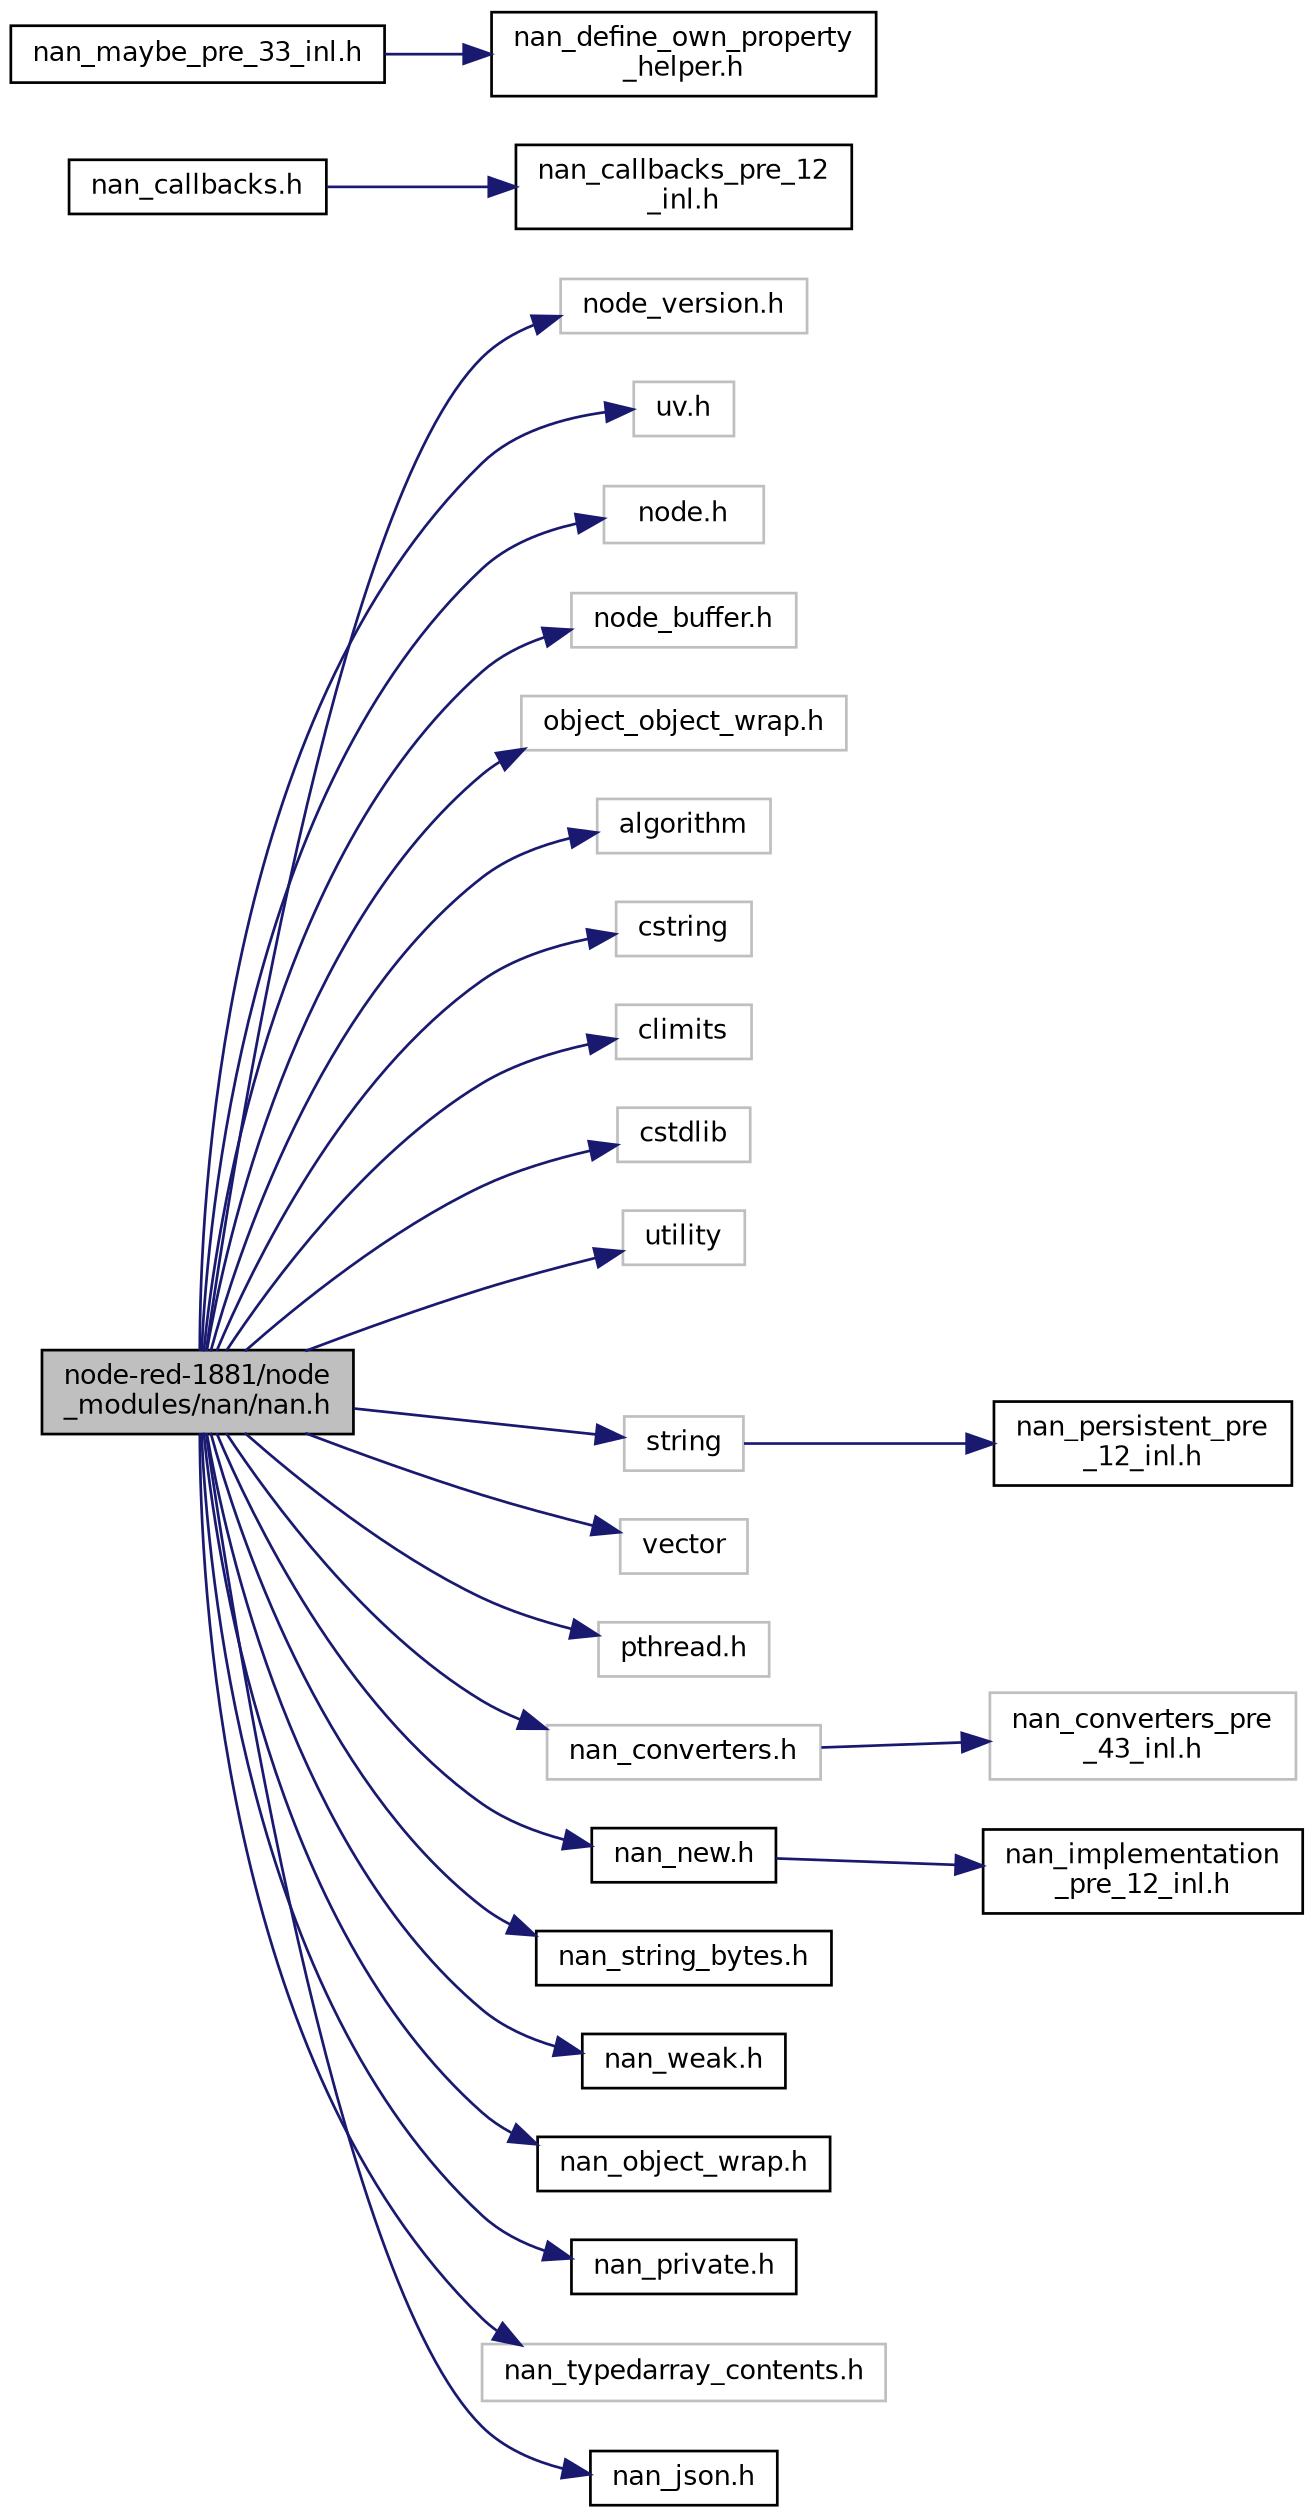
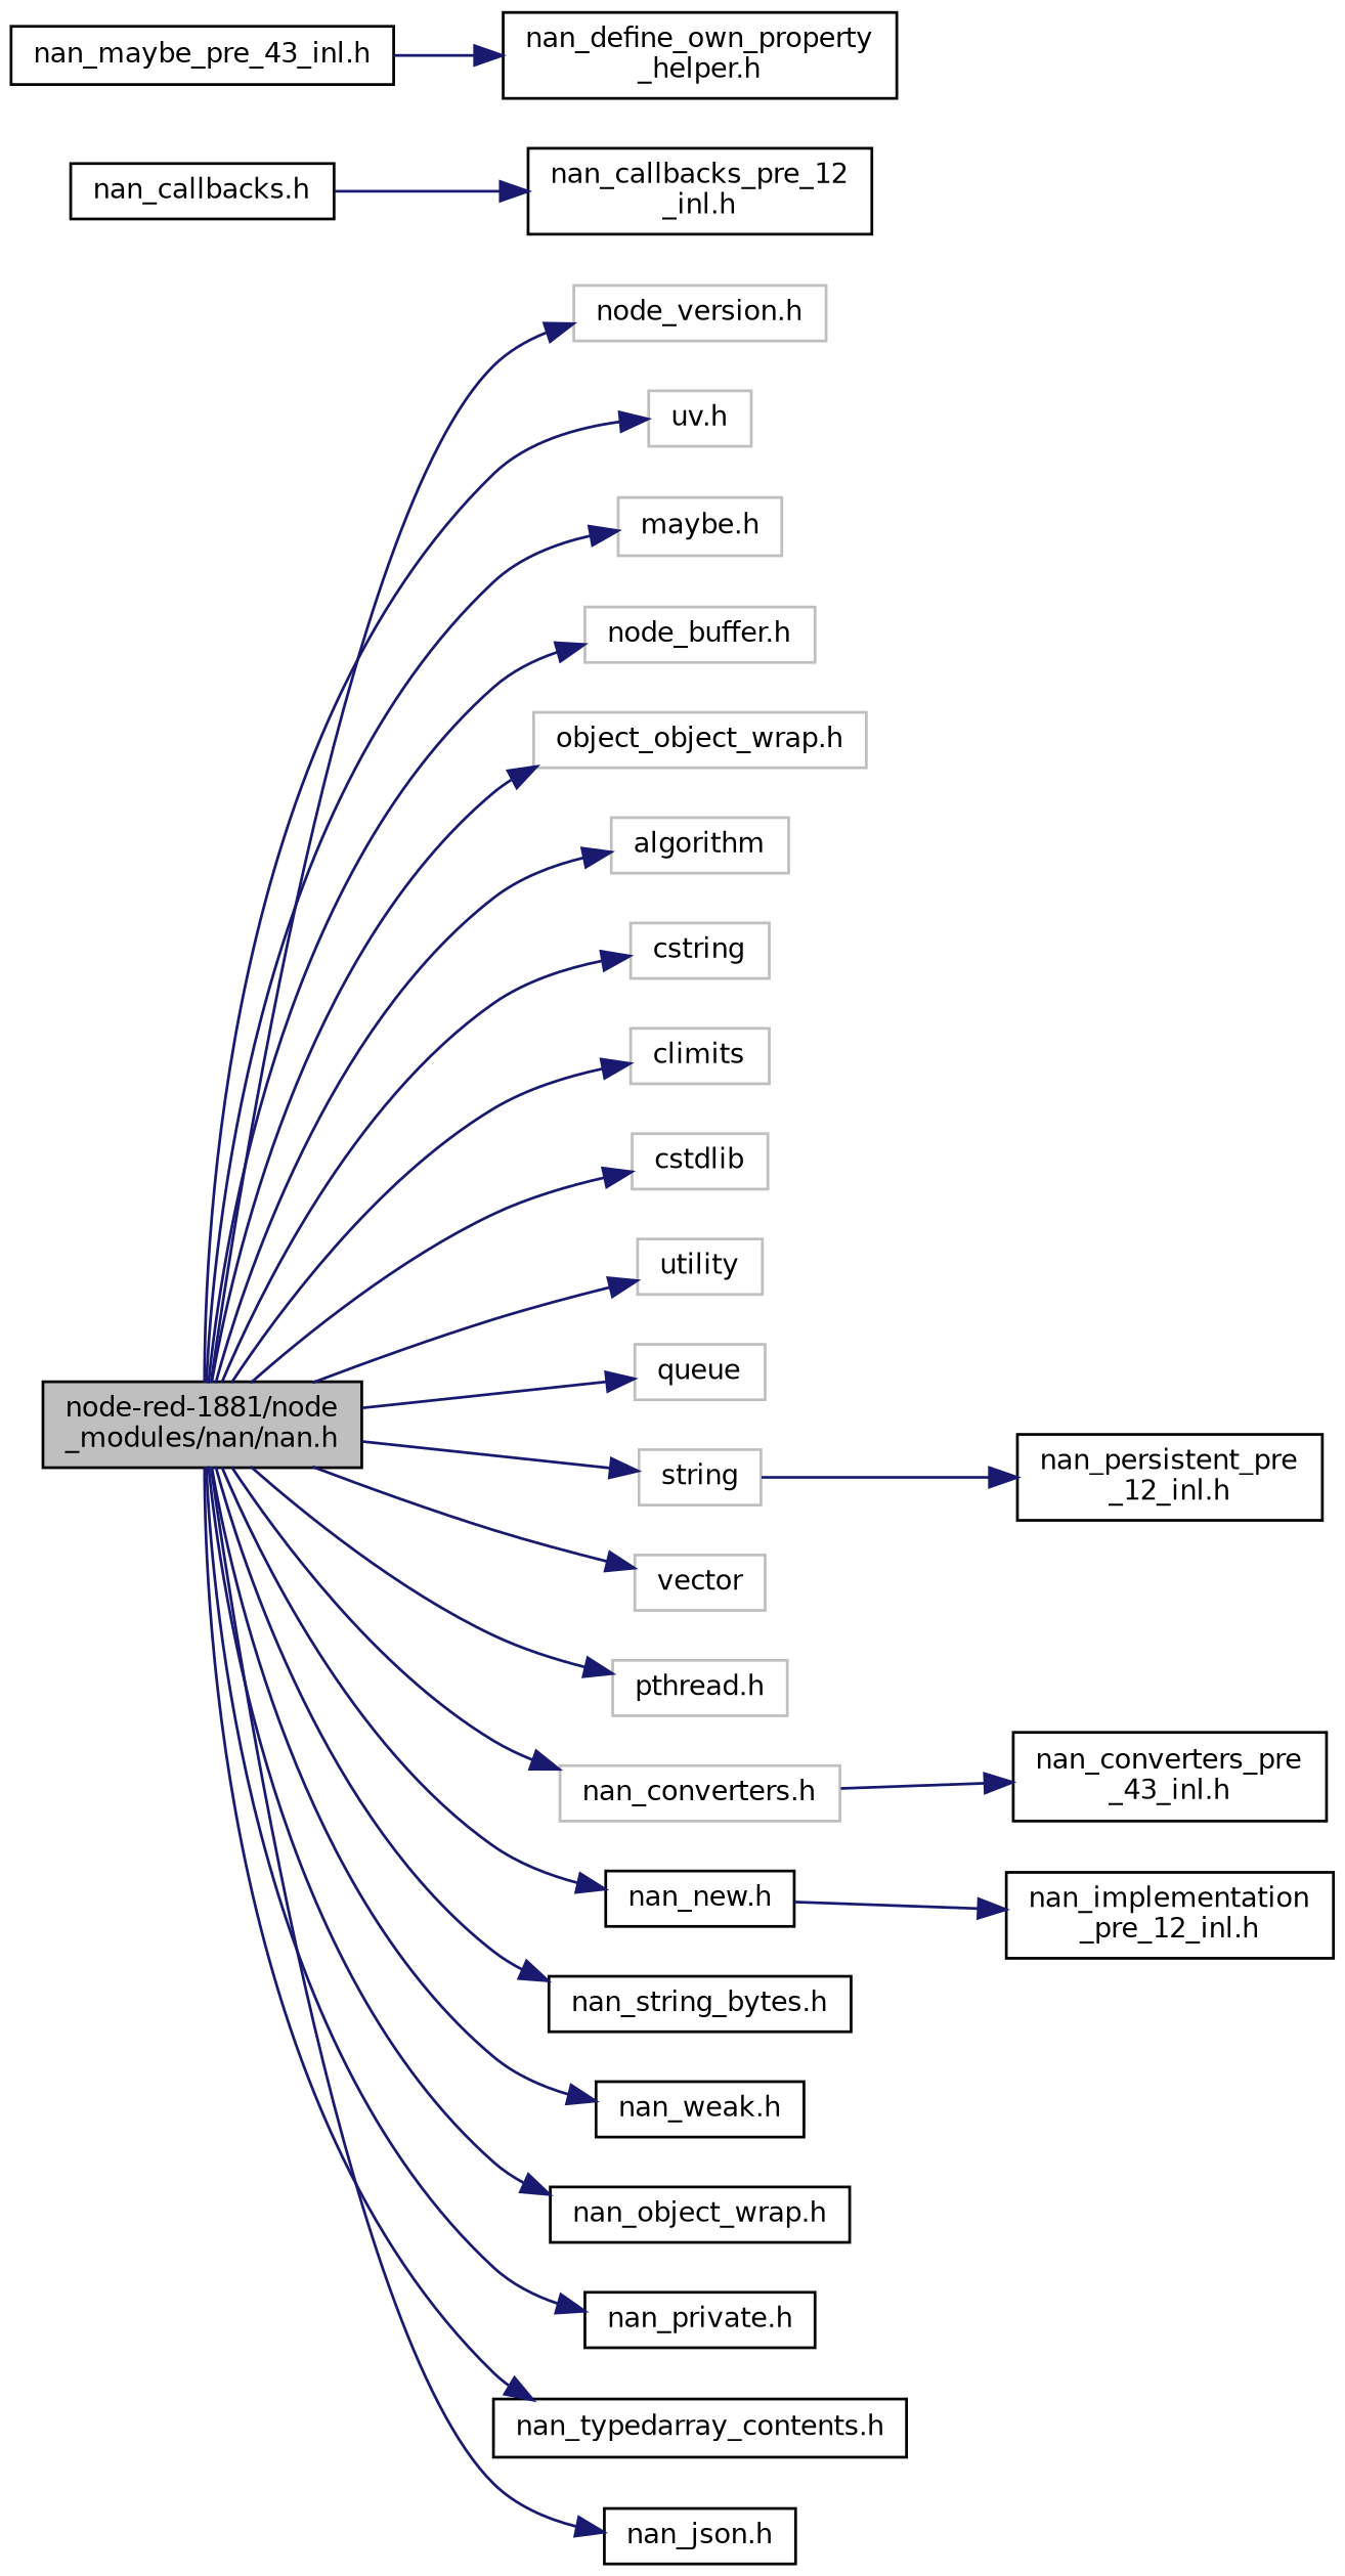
  digraph {
    rankdir=LR
    node [color=black fillcolor=white fontname=Helvetica fontsize=10 shape=record style=filled]
    edge [color=midnightblue fontname=Helvetica fontsize=10 labelfontname=Helvetica labelfontsize=10 style=solid]
    n1 [fillcolor=grey75 fontcolor=black height=0.2 label="node-red-1881/node\l_modules/nan/nan.h" width=0.4]
    n2 [color=grey75 height=0.2 label="node_version.h" width=0.4]
    n3 [color=grey75 height=0.2 label="uv.h" width=0.4]
-   n4 [color=grey75 height=0.2 label="node.h" width=0.4]
+   n4 [color=grey75 height=0.2 label="maybe.h" width=0.4]
    n5 [color=grey75 height=0.2 label="node_buffer.h" width=0.4]
    n6 [color=grey75 height=0.2 label="object_object_wrap.h" width=0.4]
    n7 [color=grey75 height=0.2 label=algorithm width=0.4]
    n8 [color=grey75 height=0.2 label=cstring width=0.4]
    n9 [color=grey75 height=0.2 label=climits width=0.4]
    n10 [color=grey75 height=0.2 label=cstdlib width=0.4]
    n11 [color=grey75 height=0.2 label=utility width=0.4]
+   n12 [color=grey75 height=0.2 label=queue width=0.4]
    n13 [color=grey75 height=0.2 label=string width=0.4]
    n14 [color=grey75 height=0.2 label=vector width=0.4]
    n15 [color=grey75 height=0.2 label="pthread.h" width=0.4]
    n16 [color=grey75 height=0.2 label="nan_converters.h" width=0.4]
    n17 [height=0.2 label="nan_new.h" width=0.4]
    n18 [height=0.2 label="nan_string_bytes.h" width=0.4]
    n19 [height=0.2 label="nan_weak.h" width=0.4]
    n20 [height=0.2 label="nan_object_wrap.h" width=0.4]
    n21 [height=0.2 label="nan_private.h" width=0.4]
-   n22 [color=grey75 height=0.2 label="nan_typedarray_contents.h" width=0.4]
+   n22 [height=0.2 label="nan_typedarray_contents.h" width=0.4]
    n23 [height=0.2 label="nan_json.h" width=0.4]
    n24 [height=0.2 label="nan_persistent_pre\l_12_inl.h" width=0.4]
    n25 [height=0.2 label="nan_callbacks.h" width=0.4]
    n26 [height=0.2 label="nan_callbacks_pre_12\l_inl.h" width=0.4]
-   n27 [height=0.2 label="nan_maybe_pre_33_inl.h" width=0.4]
+   n27 [height=0.2 label="nan_maybe_pre_43_inl.h" width=0.4]
    n28 [height=0.2 label="nan_define_own_property\l_helper.h" width=0.4]
-   n29 [color=grey75 height=0.2 label="nan_converters_pre\l_43_inl.h" width=0.4]
+   n29 [height=0.2 label="nan_converters_pre\l_43_inl.h" width=0.4]
    n30 [height=0.2 label="nan_implementation\l_pre_12_inl.h" width=0.4]
    n1 -> n2
    n1 -> n3
    n1 -> n4
    n1 -> n5
    n1 -> n6
    n1 -> n7
    n1 -> n8
    n1 -> n9
    n1 -> n10
    n1 -> n11
+   n1 -> n12
    n1 -> n13
    n1 -> n14
    n1 -> n15
    n1 -> n16
    n1 -> n17
    n1 -> n18
    n1 -> n19
    n1 -> n20
    n1 -> n21
    n1 -> n22
    n1 -> n23
    n13 -> n24
    n16 -> n29
    n17 -> n30
    n25 -> n26
    n27 -> n28
  }
